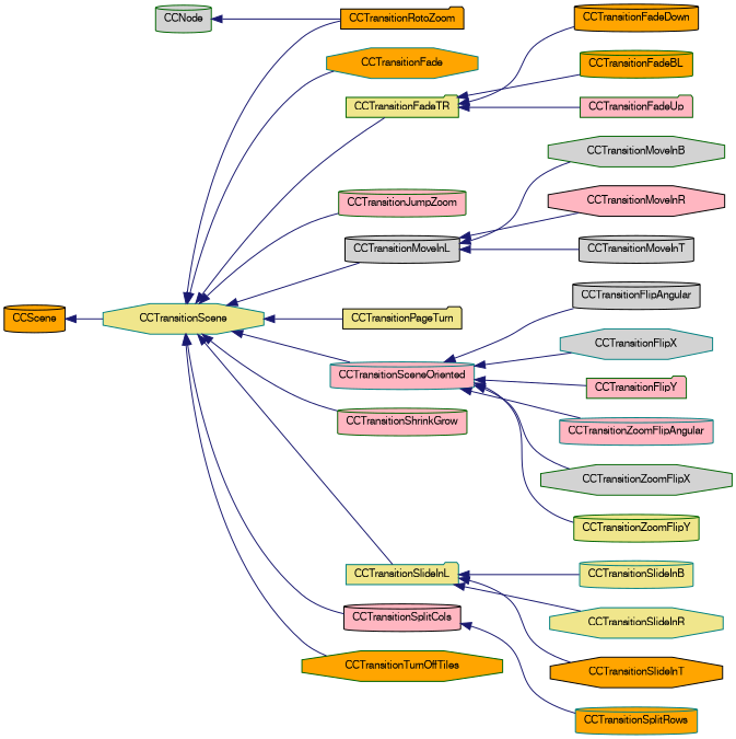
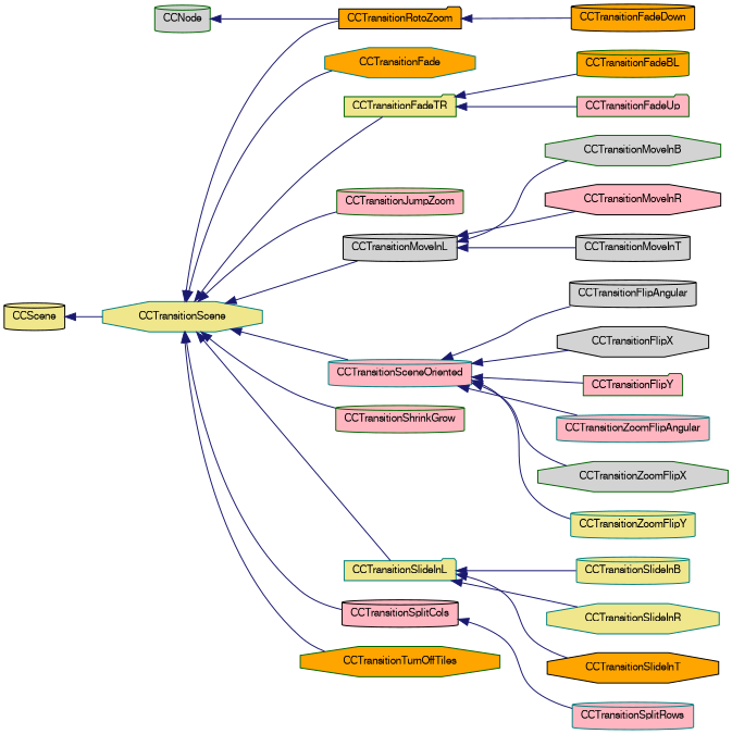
  digraph {
    rankdir=LR
    node [color=darkgreen fillcolor=lightpink fontname=FreeSans fontsize=10 shape=cylinder style=filled]
    edge [color=midnightblue dir=back fontname=FreeSans fontsize=10 labelfontname=FreeSans labelfontsize=10 style=solid]
    n1 [color=teal fillcolor=khaki fontcolor=black height=0.2 label=CCTransitionScene shape=octagon width=0.4]
    n2 [color=teal fillcolor=orange height=0.2 label=CCTransitionFade shape=octagon width=0.4]
    n3 [fillcolor=khaki height=0.2 label=CCTransitionFadeTR shape=folder width=0.4]
    n4 [height=0.2 label=CCTransitionJumpZoom width=0.4]
    n5 [color=black fillcolor=lightgrey height=0.2 label=CCTransitionMoveInL width=0.4]
-   n6 [color=black fillcolor=khaki height=0.2 label=CCTransitionPageTurn shape=folder width=0.4]
    n7 [color=black fillcolor=orange height=0.2 label=CCTransitionRotoZoom shape=folder width=0.4]
    n8 [color=teal height=0.2 label=CCTransitionSceneOriented width=0.4]
    n9 [height=0.2 label=CCTransitionShrinkGrow width=0.4]
    n10 [color=teal fillcolor=khaki height=0.2 label=CCTransitionSlideInL shape=folder width=0.4]
    n11 [color=black height=0.2 label=CCTransitionSplitCols width=0.4]
    n12 [fillcolor=orange height=0.2 label=CCTransitionTurnOffTiles shape=octagon width=0.4]
    n13 [fillcolor=orange height=0.2 label=CCTransitionFadeBL width=0.4]
    n14 [color=black fillcolor=orange height=0.2 label=CCTransitionFadeDown width=0.4]
    n15 [height=0.2 label=CCTransitionFadeUp shape=folder width=0.4]
    n16 [fillcolor=lightgrey height=0.2 label=CCTransitionMoveInB shape=octagon width=0.4]
    n17 [color=black height=0.2 label=CCTransitionMoveInR shape=octagon width=0.4]
    n18 [color=black fillcolor=lightgrey height=0.2 label=CCTransitionMoveInT width=0.4]
    n19 [color=black fillcolor=lightgrey height=0.2 label=CCTransitionFlipAngular width=0.4]
-   n20 [color=teal fillcolor=lightgrey height=0.2 label=CCTransitionFlipX shape=octagon width=0.4]
+   n20 [color=black fillcolor=lightgrey height=0.2 label=CCTransitionFlipX shape=octagon width=0.4]
    n21 [height=0.2 label=CCTransitionFlipY shape=folder width=0.4]
    n22 [color=teal height=0.2 label=CCTransitionZoomFlipAngular width=0.4]
    n23 [fillcolor=lightgrey height=0.2 label=CCTransitionZoomFlipX shape=octagon width=0.4]
-   n24 [fillcolor=khaki height=0.2 label=CCTransitionZoomFlipY width=0.4]
+   n24 [color=teal fillcolor=khaki height=0.2 label=CCTransitionZoomFlipY width=0.4]
    n25 [color=teal fillcolor=khaki height=0.2 label=CCTransitionSlideInB width=0.4]
    n26 [color=teal fillcolor=khaki height=0.2 label=CCTransitionSlideInR shape=octagon width=0.4]
    n27 [color=black fillcolor=orange height=0.2 label=CCTransitionSlideInT shape=octagon width=0.4]
-   n28 [color=teal fillcolor=orange height=0.2 label=CCTransitionSplitRows width=0.4]
-   n29 [color=black fillcolor=orange height=0.2 label=CCScene width=0.4]
+   n28 [color=teal height=0.2 label=CCTransitionSplitRows width=0.4]
+   n29 [color=black fillcolor=khaki height=0.2 label=CCScene width=0.4]
    n30 [fillcolor=lightgrey height=0.2 label=CCNode width=0.4]
    n1 -> n2
    n1 -> n3
    n1 -> n4
    n1 -> n5
-   n1 -> n6
    n1 -> n7
    n1 -> n8
    n1 -> n9
    n1 -> n10
    n1 -> n11
    n1 -> n12
    n3 -> n13
-   n3 -> n14
+   n7 -> n14
    n3 -> n15
    n5 -> n16
    n5 -> n17
    n5 -> n18
    n8 -> n19
    n8 -> n20
    n8 -> n21
    n8 -> n22
    n8 -> n23
    n8 -> n24
    n10 -> n25
    n10 -> n26
    n10 -> n27
    n11 -> n28
    n29 -> n1
    n30 -> n7
  }
